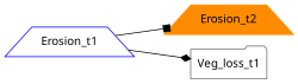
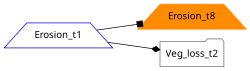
  digraph {
    fontname="Noto Sans"
    rankdir=LR
    node [fontname="Noto Sans" shape=trapezium]
    edge [fontname="Noto Sans"]
-   Erosion_t2 [color=darkorange style=filled]
+   Erosion_t2 [color=darkorange style=filled label=Erosion_t8]
    Erosion_t1 [color=blue]
-   Veg_loss_t2 [color=gray40 shape=folder label=Veg_loss_t1]
+   Veg_loss_t2 [color=gray40 shape=folder]
    Erosion_t1 -> Erosion_t2 [arrowhead=box]
    Erosion_t1 -> Veg_loss_t2 [arrowhead=diamond]
  }
